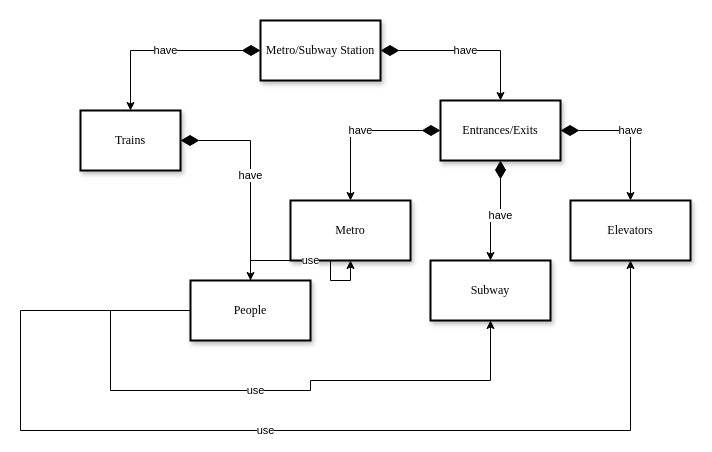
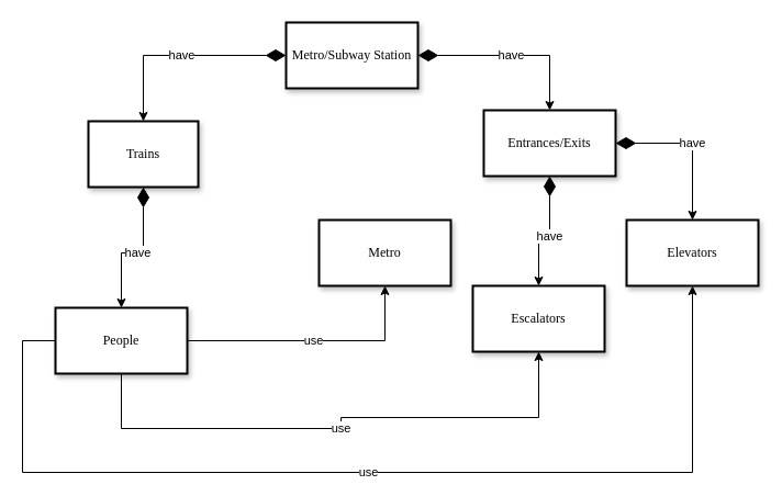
  <mxCell id="0" />
  <mxCell id="1" parent="0" />
  <mxCell id="2" value="have" style="edgeStyle=orthogonalEdgeStyle;rounded=0;orthogonalLoop=1;jettySize=auto;html=1;startArrow=diamondThin;startFill=1;endSize=6;endArrow=classic;endFill=1;startSize=16;" edge="1" parent="1" source="4" target="6"><mxGeometry relative="1" as="geometry" /></mxCell>
  <mxCell id="3" value="have" style="edgeStyle=orthogonalEdgeStyle;rounded=0;orthogonalLoop=1;jettySize=auto;html=1;entryX=0.5;entryY=0;entryDx=0;entryDy=0;startArrow=diamondThin;startFill=1;startSize=16;endArrow=classic;endFill=1;endSize=6;" edge="1" parent="1" source="4" target="10"><mxGeometry relative="1" as="geometry" /></mxCell>
  <mxCell id="4" value="&lt;span&gt;Metro/Subway Station&lt;/span&gt;" style="whiteSpace=wrap;html=1;rounded=0;shadow=1;labelBackgroundColor=none;strokeColor=#000000;strokeWidth=2;fillColor=#ffffff;fontFamily=Verdana;fontSize=12;fontColor=#000000;align=center;" parent="1" vertex="1"><mxGeometry x="260" y="20" width="120" height="60" as="geometry" /></mxCell>
  <mxCell id="5" value="have" style="edgeStyle=orthogonalEdgeStyle;rounded=0;orthogonalLoop=1;jettySize=auto;html=1;startArrow=diamondThin;startFill=1;startSize=16;endArrow=classic;endFill=1;endSize=6;" edge="1" parent="1" source="6" target="17"><mxGeometry relative="1" as="geometry" /></mxCell>
  <mxCell id="6" value="&lt;span&gt;Trains&lt;/span&gt;" style="whiteSpace=wrap;html=1;rounded=0;shadow=1;labelBackgroundColor=none;strokeColor=#000000;strokeWidth=2;fillColor=#ffffff;fontFamily=Verdana;fontSize=12;fontColor=#000000;align=center;" vertex="1" parent="1"><mxGeometry x="80" y="110" width="100" height="60" as="geometry" /></mxCell>
- <mxCell id="7" value="have" style="edgeStyle=orthogonalEdgeStyle;rounded=0;orthogonalLoop=1;jettySize=auto;html=1;entryX=0.5;entryY=0;entryDx=0;entryDy=0;startArrow=diamondThin;startFill=1;startSize=16;endArrow=classic;endFill=1;endSize=6;" edge="1" parent="1" source="10" target="11"><mxGeometry relative="1" as="geometry" /></mxCell>
  <mxCell id="8" value="have" style="edgeStyle=orthogonalEdgeStyle;rounded=0;orthogonalLoop=1;jettySize=auto;html=1;startArrow=diamondThin;startFill=1;startSize=16;endArrow=classic;endFill=1;endSize=6;" edge="1" parent="1" source="10" target="12"><mxGeometry relative="1" as="geometry" /></mxCell>
  <mxCell id="9" value="have" style="edgeStyle=orthogonalEdgeStyle;rounded=0;orthogonalLoop=1;jettySize=auto;html=1;startArrow=diamondThin;startFill=1;startSize=16;endArrow=classic;endFill=1;endSize=6;" edge="1" parent="1" source="10" target="13"><mxGeometry relative="1" as="geometry" /></mxCell>
  <mxCell id="10" value="&lt;span&gt;Entrances/Exits&lt;/span&gt;" style="whiteSpace=wrap;html=1;rounded=0;shadow=1;labelBackgroundColor=none;strokeColor=#000000;strokeWidth=2;fillColor=#ffffff;fontFamily=Verdana;fontSize=12;fontColor=#000000;align=center;" vertex="1" parent="1"><mxGeometry x="440" y="100" width="120" height="60" as="geometry" /></mxCell>
  <mxCell id="11" value="&lt;span&gt;Metro&lt;/span&gt;" style="whiteSpace=wrap;html=1;rounded=0;shadow=1;labelBackgroundColor=none;strokeColor=#000000;strokeWidth=2;fillColor=#ffffff;fontFamily=Verdana;fontSize=12;fontColor=#000000;align=center;" vertex="1" parent="1"><mxGeometry x="290" y="200" width="120" height="60" as="geometry" /></mxCell>
- <mxCell id="12" value="&lt;span&gt;Subway&lt;/span&gt;" style="whiteSpace=wrap;html=1;rounded=0;shadow=1;labelBackgroundColor=none;strokeColor=#000000;strokeWidth=2;fillColor=#ffffff;fontFamily=Verdana;fontSize=12;fontColor=#000000;align=center;" vertex="1" parent="1"><mxGeometry x="430" y="260" width="120" height="60" as="geometry" /></mxCell>
+ <mxCell id="12" value="&lt;span&gt;Escalators&lt;/span&gt;" style="whiteSpace=wrap;html=1;rounded=0;shadow=1;labelBackgroundColor=none;strokeColor=#000000;strokeWidth=2;fillColor=#ffffff;fontFamily=Verdana;fontSize=12;fontColor=#000000;align=center;" vertex="1" parent="1"><mxGeometry x="430" y="260" width="120" height="60" as="geometry" /></mxCell>
  <mxCell id="13" value="&lt;span&gt;Elevators&lt;/span&gt;" style="whiteSpace=wrap;html=1;rounded=0;shadow=1;labelBackgroundColor=none;strokeColor=#000000;strokeWidth=2;fillColor=#ffffff;fontFamily=Verdana;fontSize=12;fontColor=#000000;align=center;" vertex="1" parent="1"><mxGeometry x="570" y="200" width="120" height="60" as="geometry" /></mxCell>
  <mxCell id="14" value="use" style="edgeStyle=orthogonalEdgeStyle;rounded=0;orthogonalLoop=1;jettySize=auto;html=1;startArrow=none;startFill=0;startSize=16;endArrow=classic;endFill=1;endSize=6;entryX=0.5;entryY=1;entryDx=0;entryDy=0;" edge="1" parent="1" source="17" target="11"><mxGeometry relative="1" as="geometry"><mxPoint x="350" y="270" as="targetPoint" /></mxGeometry></mxCell>
  <mxCell id="15" value="use" style="edgeStyle=orthogonalEdgeStyle;rounded=0;orthogonalLoop=1;jettySize=auto;html=1;entryX=0.5;entryY=1;entryDx=0;entryDy=0;startArrow=none;startFill=0;startSize=16;endArrow=classic;endFill=1;endSize=6;" edge="1" parent="1" source="17" target="12"><mxGeometry relative="1" as="geometry"><Array as="points"><mxPoint x="110" y="390" /><mxPoint x="310" y="390" /><mxPoint x="310" y="380" /><mxPoint x="490" y="380" /></Array></mxGeometry></mxCell>
  <mxCell id="16" value="use" style="edgeStyle=orthogonalEdgeStyle;rounded=0;orthogonalLoop=1;jettySize=auto;html=1;startArrow=none;startFill=0;startSize=16;endArrow=classic;endFill=1;endSize=6;exitX=0;exitY=0.5;exitDx=0;exitDy=0;entryX=0.5;entryY=1;entryDx=0;entryDy=0;" edge="1" parent="1" source="17" target="13"><mxGeometry relative="1" as="geometry"><mxPoint x="630" y="272" as="targetPoint" /><Array as="points"><mxPoint x="20" y="310" /><mxPoint x="20" y="430" /><mxPoint x="630" y="430" /></Array></mxGeometry></mxCell>
- <mxCell id="17" value="&lt;span&gt;People&lt;/span&gt;" style="whiteSpace=wrap;html=1;rounded=0;shadow=1;labelBackgroundColor=none;strokeColor=#000000;strokeWidth=2;fillColor=#ffffff;fontFamily=Verdana;fontSize=12;fontColor=#000000;align=center;" vertex="1" parent="1"><mxGeometry x="190" y="280" width="120" height="60" as="geometry" /></mxCell>
+ <mxCell id="17" value="&lt;span&gt;People&lt;/span&gt;" style="whiteSpace=wrap;html=1;rounded=0;shadow=1;labelBackgroundColor=none;strokeColor=#000000;strokeWidth=2;fillColor=#ffffff;fontFamily=Verdana;fontSize=12;fontColor=#000000;align=center;" vertex="1" parent="1"><mxGeometry x="50" y="280" width="120" height="60" as="geometry" /></mxCell>
